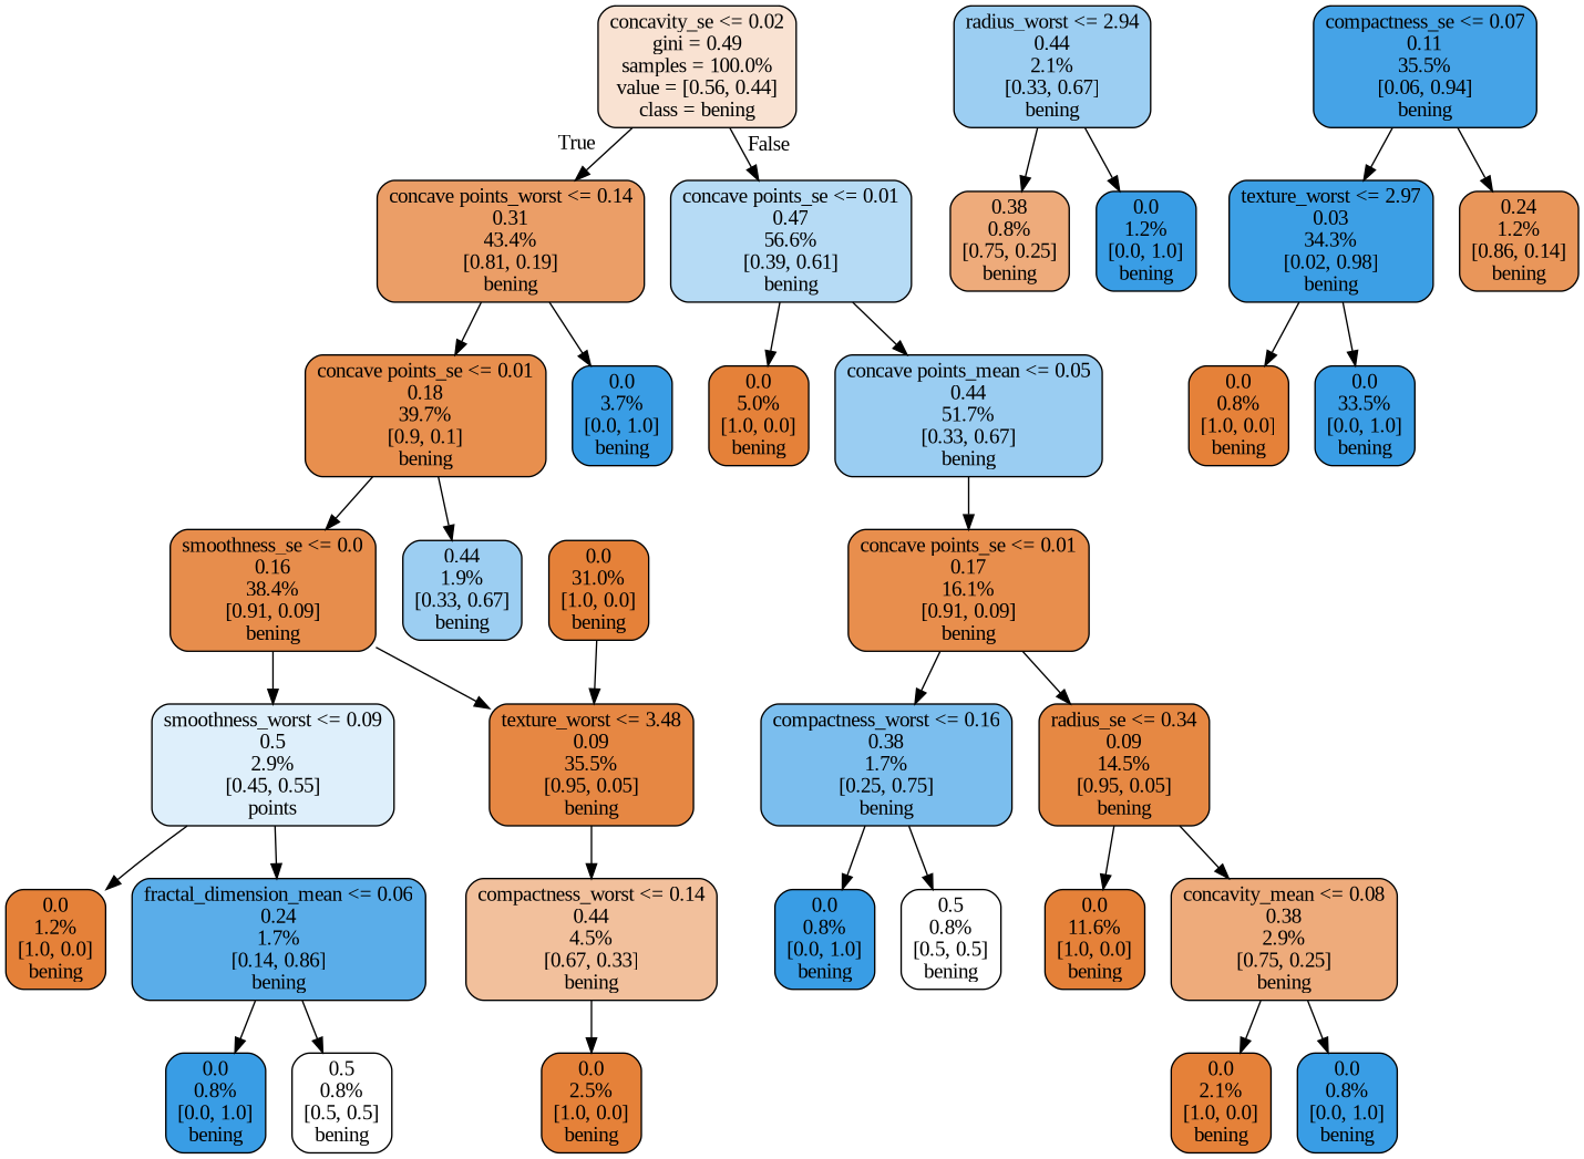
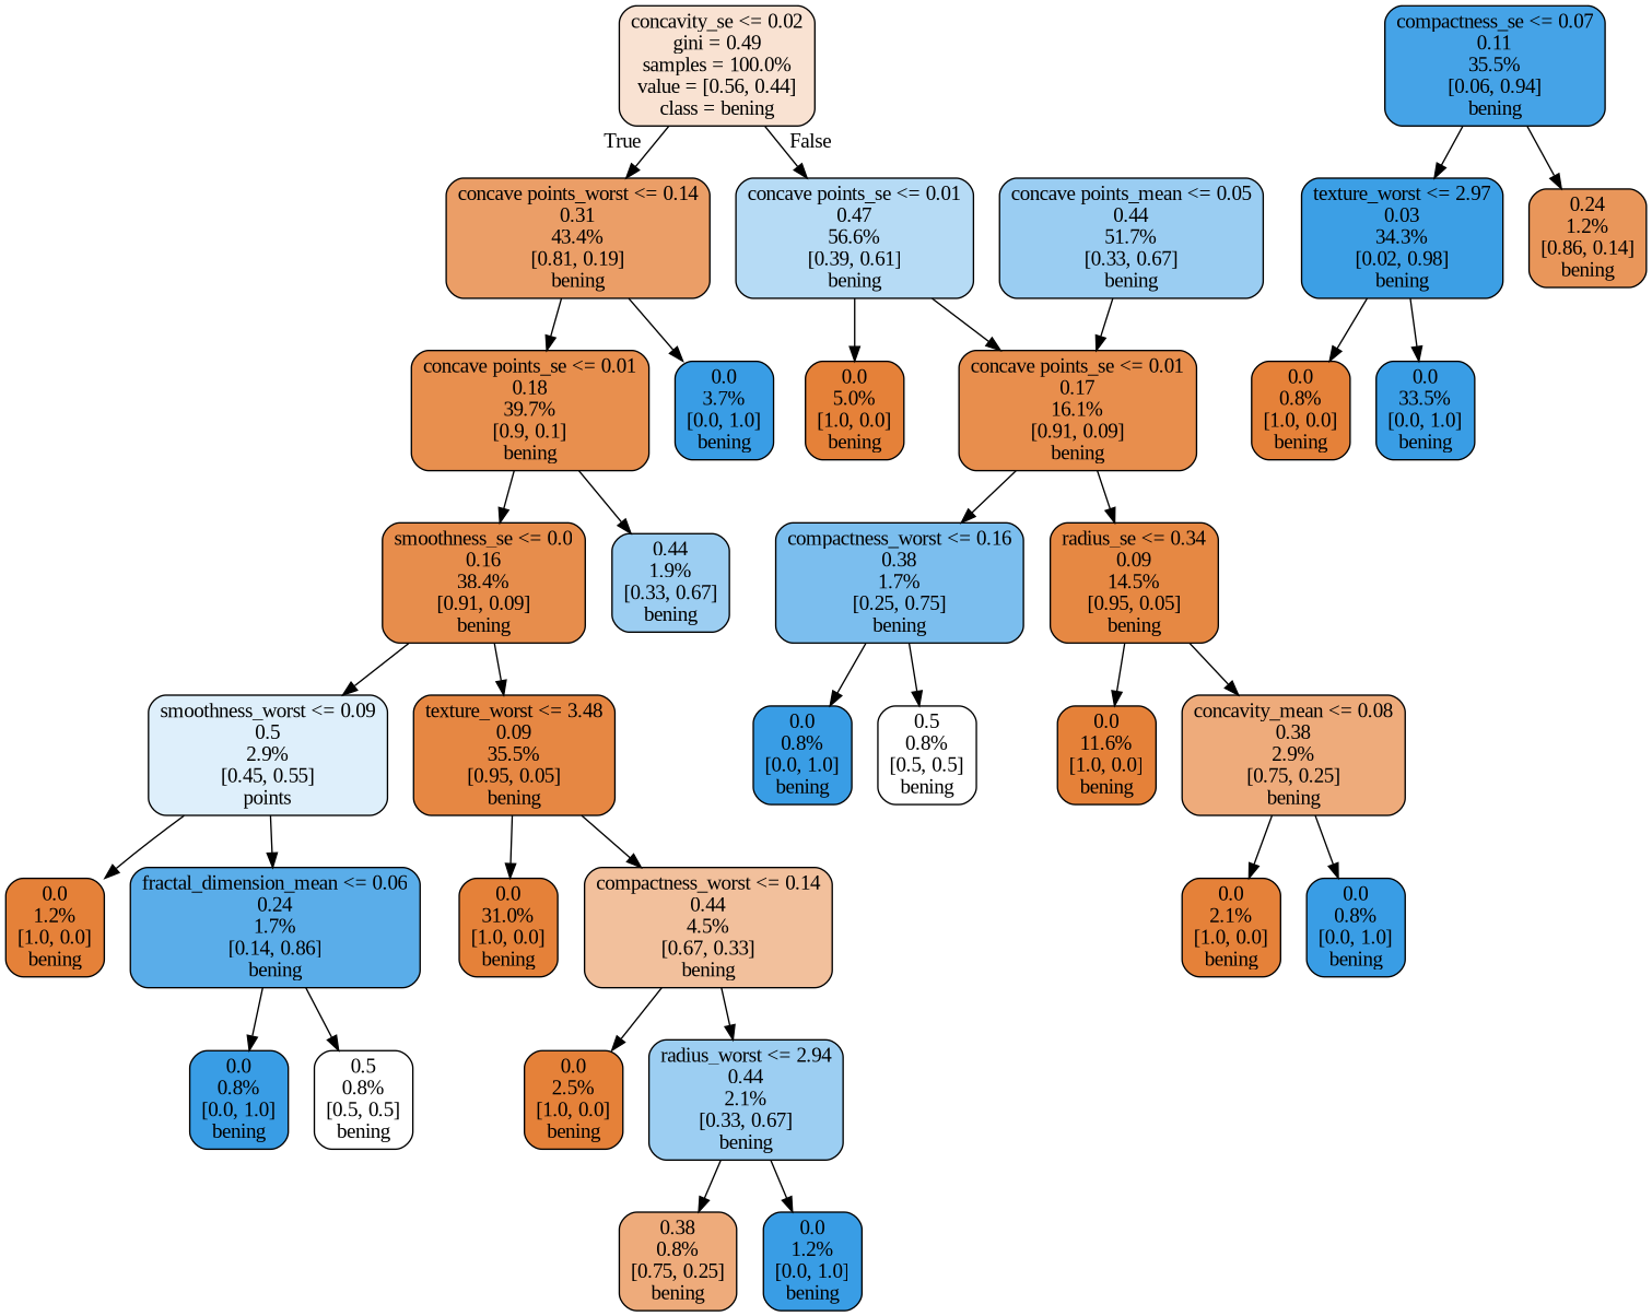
  digraph {
    fontname="Liberation Serif"
    node [color=black fillcolor="#e58139" fontname="Liberation Serif" shape=box style="filled, rounded"]
    edge [fontname="Liberation Serif"]
    n1 [fillcolor="#f9e2d2" label="concavity_se <= 0.02\ngini = 0.49\nsamples = 100.0%\nvalue = [0.56, 0.44]\nclass = bening"]
    n2 [fillcolor="#eb9e67" label="concave points_worst <= 0.14\n0.31\n43.4%\n[0.81, 0.19]\nbening"]
    n3 [fillcolor="#b6dbf5" label="concave points_se <= 0.01\n0.47\n56.6%\n[0.39, 0.61]\nbening"]
    n4 [fillcolor="#e88f4e" label="concave points_se <= 0.01\n0.18\n39.7%\n[0.9, 0.1]\nbening"]
    n5 [fillcolor="#399de5" label="0.0\n3.7%\n[0.0, 1.0]\nbening"]
    n6 [label="0.0\n5.0%\n[1.0, 0.0]\nbening"]
    n7 [fillcolor="#9acdf2" label="concave points_mean <= 0.05\n0.44\n51.7%\n[0.33, 0.67]\nbening"]
    n8 [fillcolor="#e78d4c" label="smoothness_se <= 0.0\n0.16\n38.4%\n[0.91, 0.09]\nbening"]
    n9 [fillcolor="#9ccef2" label="0.44\n1.9%\n[0.33, 0.67]\nbening"]
    n10 [fillcolor="#deeffb" label="smoothness_worst <= 0.09\n0.5\n2.9%\n[0.45, 0.55]\npoints"]
    n11 [fillcolor="#e68743" label="texture_worst <= 3.48\n0.09\n35.5%\n[0.95, 0.05]\nbening"]
    n12 [label="0.0\n1.2%\n[1.0, 0.0]\nbening"]
    n13 [fillcolor="#5aade9" label="fractal_dimension_mean <= 0.06\n0.24\n1.7%\n[0.14, 0.86]\nbening"]
    n14 [label="0.0\n31.0%\n[1.0, 0.0]\nbening"]
    n15 [fillcolor="#f2c09c" label="compactness_worst <= 0.14\n0.44\n4.5%\n[0.67, 0.33]\nbening"]
    n16 [fillcolor="#399de5" label="0.0\n0.8%\n[0.0, 1.0]\nbening"]
    n17 [fillcolor="#ffffff" label="0.5\n0.8%\n[0.5, 0.5]\nbening"]
    n18 [label="0.0\n2.5%\n[1.0, 0.0]\nbening"]
    n19 [fillcolor="#9ccef2" label="radius_worst <= 2.94\n0.44\n2.1%\n[0.33, 0.67]\nbening"]
    n20 [fillcolor="#eeab7b" label="0.38\n0.8%\n[0.75, 0.25]\nbening"]
    n21 [fillcolor="#399de5" label="0.0\n1.2%\n[0.0, 1.0]\nbening"]
    n22 [fillcolor="#e88e4d" label="concave points_se <= 0.01\n0.17\n16.1%\n[0.91, 0.09]\nbening"]
    n23 [fillcolor="#7bbeee" label="compactness_worst <= 0.16\n0.38\n1.7%\n[0.25, 0.75]\nbening"]
    n24 [fillcolor="#e68843" label="radius_se <= 0.34\n0.09\n14.5%\n[0.95, 0.05]\nbening"]
    n25 [fillcolor="#45a3e7" label="compactness_se <= 0.07\n0.11\n35.5%\n[0.06, 0.94]\nbening"]
    n26 [fillcolor="#3c9fe5" label="texture_worst <= 2.97\n0.03\n34.3%\n[0.02, 0.98]\nbening"]
    n27 [fillcolor="#e9965a" label="0.24\n1.2%\n[0.86, 0.14]\nbening"]
    n28 [fillcolor="#399de5" label="0.0\n0.8%\n[0.0, 1.0]\nbening"]
    n29 [fillcolor="#ffffff" label="0.5\n0.8%\n[0.5, 0.5]\nbening"]
    n30 [label="0.0\n11.6%\n[1.0, 0.0]\nbening"]
    n31 [fillcolor="#eeab7b" label="concavity_mean <= 0.08\n0.38\n2.9%\n[0.75, 0.25]\nbening"]
    n32 [label="0.0\n2.1%\n[1.0, 0.0]\nbening"]
    n33 [fillcolor="#399de5" label="0.0\n0.8%\n[0.0, 1.0]\nbening"]
    n34 [label="0.0\n0.8%\n[1.0, 0.0]\nbening"]
    n35 [fillcolor="#399de5" label="0.0\n33.5%\n[0.0, 1.0]\nbening"]
    n1 -> n2 [headlabel=True labelangle=45 labeldistance=2.5]
    n1 -> n3 [headlabel=False labelangle=-45 labeldistance=2.5]
    n2 -> n4
    n2 -> n5
    n3 -> n6
-   n3 -> n7
+   n3 -> n22
    n4 -> n8
    n4 -> n9
    n7 -> n22
    n8 -> n10
    n8 -> n11
    n10 -> n12
    n10 -> n13
-   n14 -> n11
+   n11 -> n14
    n11 -> n15
    n13 -> n16
    n13 -> n17
    n15 -> n18
+   n15 -> n19
    n19 -> n20
    n19 -> n21
    n22 -> n23
    n22 -> n24
    n23 -> n28
    n23 -> n29
    n24 -> n30
    n24 -> n31
    n25 -> n26
    n25 -> n27
    n26 -> n34
    n26 -> n35
    n31 -> n32
    n31 -> n33
  }
